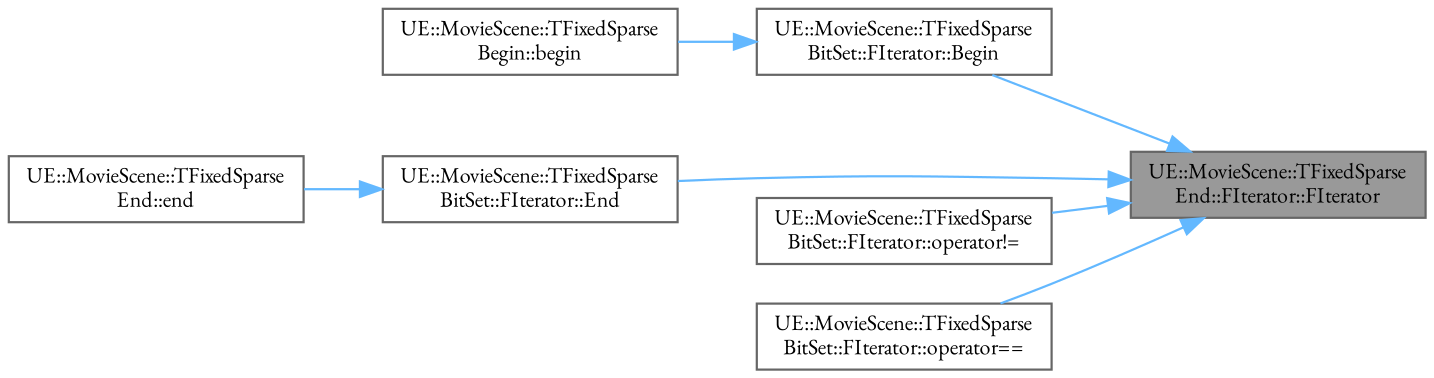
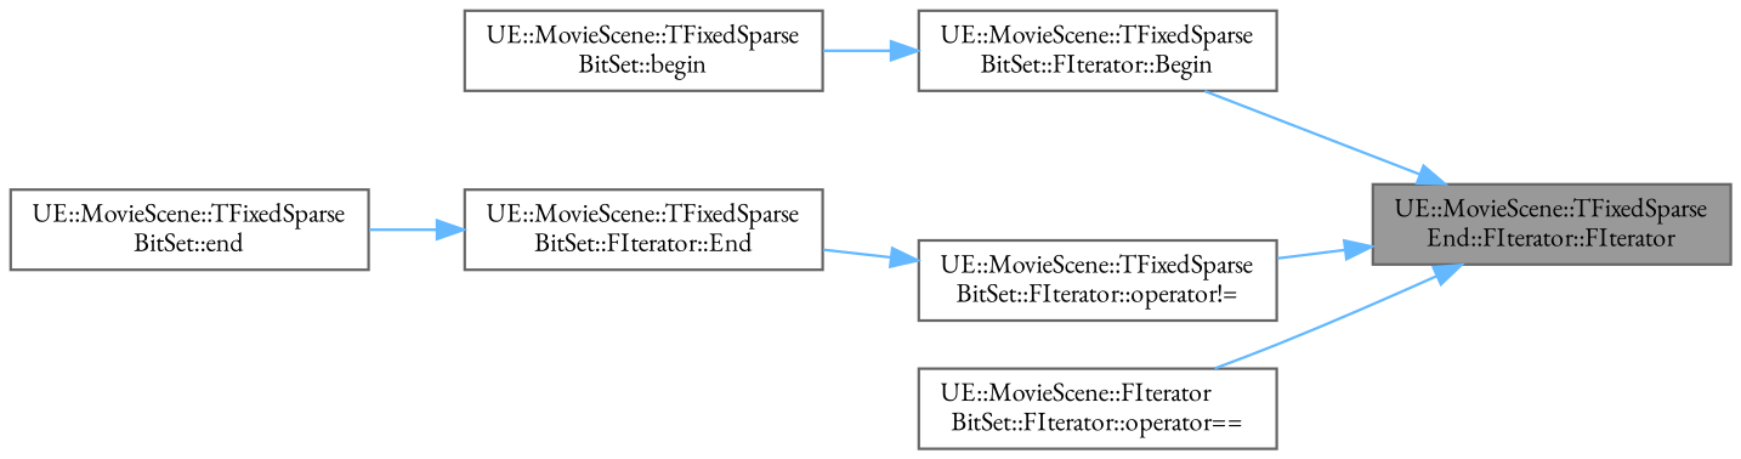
  digraph {
    fontname="EB Garamond"
    rankdir=RL
    node [color=grey40 fillcolor=white fontname="EB Garamond" fontsize=10 shape=box style=filled]
    edge [color=steelblue1 dir=back fontname="EB Garamond" fontsize=10 labelfontname=Helvetica labelfontsize=10 style=solid]
    n1 [color=gray40 fillcolor=grey60 fontcolor=black height=0.2 label="UE::MovieScene::TFixedSparse\lEnd::FIterator::FIterator" width=0.4]
    n2 [height=0.2 label="UE::MovieScene::TFixedSparse\lBitSet::FIterator::Begin" width=0.4]
    n3 [height=0.2 label="UE::MovieScene::TFixedSparse\lBitSet::FIterator::End" width=0.4]
    n4 [height=0.2 label="UE::MovieScene::TFixedSparse\lBitSet::FIterator::operator!=" width=0.4]
-   n5 [height=0.2 label="UE::MovieScene::TFixedSparse\lBitSet::FIterator::operator==" width=0.4]
-   n6 [height=0.2 label="UE::MovieScene::TFixedSparse\lBegin::begin" width=0.4]
-   n7 [height=0.2 label="UE::MovieScene::TFixedSparse\lEnd::end" width=0.4]
+   n5 [height=0.2 label="UE::MovieScene::FIterator\lBitSet::FIterator::operator==" width=0.4]
+   n6 [height=0.2 label="UE::MovieScene::TFixedSparse\lBitSet::begin" width=0.4]
+   n7 [height=0.2 label="UE::MovieScene::TFixedSparse\lBitSet::end" width=0.4]
    n1 -> n2
-   n1 -> n3
+   n4 -> n3
    n1 -> n4
    n1 -> n5
    n2 -> n6
    n3 -> n7
  }
